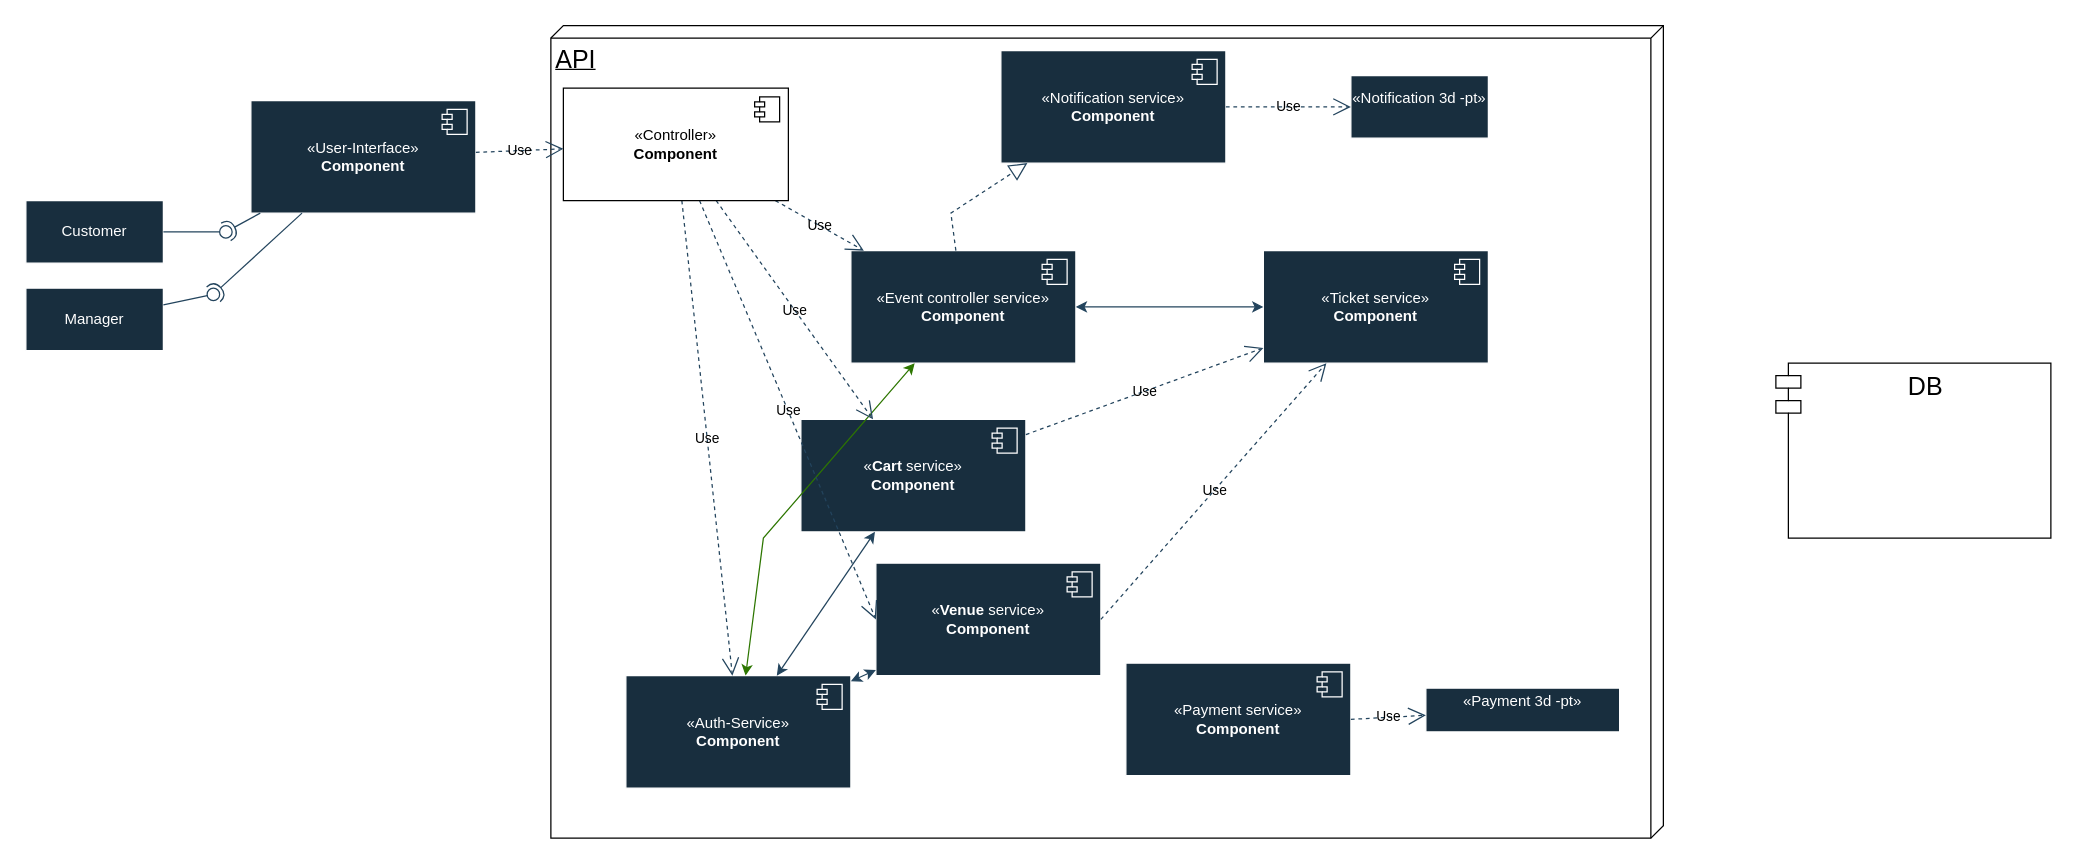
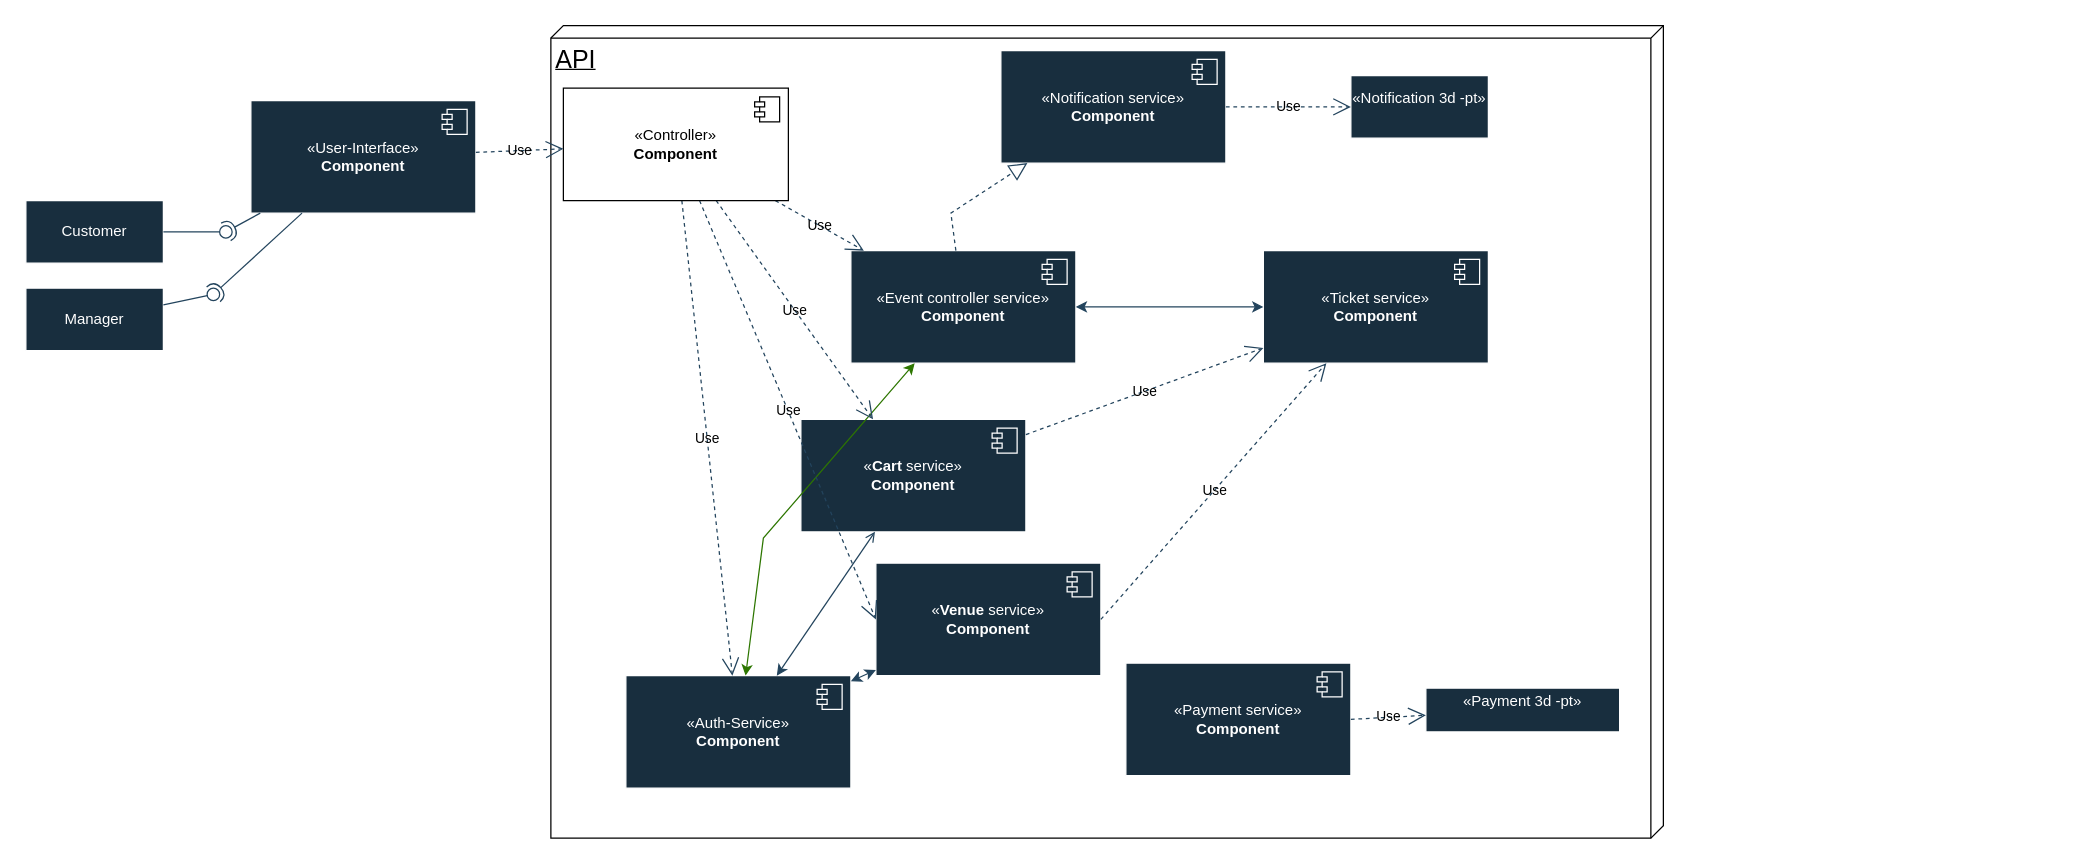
  <mxCell id="0" />
  <mxCell id="1" parent="0" />
  <mxCell id="2" value="&lt;font style=&quot;font-size: 20px;&quot;&gt;API&lt;/font&gt;" style="verticalAlign=top;align=left;spacingTop=8;spacingLeft=2;spacingRight=12;shape=cube;size=10;direction=south;fontStyle=4;html=1;whiteSpace=wrap;" parent="1" vertex="1"><mxGeometry x="440" y="20" width="890" height="650" as="geometry" /></mxCell>
  <mxCell id="3" value="«User-Interface»&lt;br&gt;&lt;b&gt;Component&lt;/b&gt;" style="html=1;dropTarget=0;whiteSpace=wrap;labelBackgroundColor=none;fillColor=#182E3E;strokeColor=#FFFFFF;fontColor=#FFFFFF;" parent="1" vertex="1"><mxGeometry x="200" y="80" width="180" height="90" as="geometry" /></mxCell>
  <mxCell id="4" value="" style="shape=module;jettyWidth=8;jettyHeight=4;labelBackgroundColor=none;fillColor=#182E3E;strokeColor=#FFFFFF;fontColor=#FFFFFF;" parent="3" vertex="1"><mxGeometry x="1" width="20" height="20" relative="1" as="geometry"><mxPoint x="-27" y="7" as="offset" /></mxGeometry></mxCell>
  <mxCell id="5" value="«Event controller service»&lt;br&gt;&lt;b&gt;Component&lt;/b&gt;" style="html=1;dropTarget=0;whiteSpace=wrap;labelBackgroundColor=none;fillColor=#182E3E;strokeColor=#FFFFFF;fontColor=#FFFFFF;" parent="1" vertex="1"><mxGeometry x="680" y="200" width="180" height="90" as="geometry" /></mxCell>
  <mxCell id="6" value="" style="shape=module;jettyWidth=8;jettyHeight=4;labelBackgroundColor=none;fillColor=#182E3E;strokeColor=#FFFFFF;fontColor=#FFFFFF;" parent="5" vertex="1"><mxGeometry x="1" width="20" height="20" relative="1" as="geometry"><mxPoint x="-27" y="7" as="offset" /></mxGeometry></mxCell>
  <mxCell id="7" value="Customer" style="html=1;whiteSpace=wrap;labelBackgroundColor=none;fillColor=#182E3E;strokeColor=#FFFFFF;fontColor=#FFFFFF;" parent="1" vertex="1"><mxGeometry x="20" y="160" width="110" height="50" as="geometry" /></mxCell>
  <mxCell id="8" value="«Notification&amp;nbsp;3d -pt»&lt;div&gt;&lt;br&gt;&lt;/div&gt;" style="html=1;whiteSpace=wrap;labelBackgroundColor=none;fillColor=#182E3E;strokeColor=#FFFFFF;fontColor=#FFFFFF;" parent="1" vertex="1"><mxGeometry x="1080" y="60" width="110" height="50" as="geometry" /></mxCell>
  <mxCell id="9" value="«&lt;strong data-sourcepos=&quot;5:1-5:9&quot;&gt;Venue&lt;/strong&gt;&amp;nbsp;service»&lt;br&gt;&lt;b&gt;Component&lt;/b&gt;" style="html=1;dropTarget=0;whiteSpace=wrap;labelBackgroundColor=none;fillColor=#182E3E;strokeColor=#FFFFFF;fontColor=#FFFFFF;" parent="1" vertex="1"><mxGeometry x="700" y="450" width="180" height="90" as="geometry" /></mxCell>
  <mxCell id="10" value="" style="shape=module;jettyWidth=8;jettyHeight=4;labelBackgroundColor=none;fillColor=#182E3E;strokeColor=#FFFFFF;fontColor=#FFFFFF;" parent="9" vertex="1"><mxGeometry x="1" width="20" height="20" relative="1" as="geometry"><mxPoint x="-27" y="7" as="offset" /></mxGeometry></mxCell>
  <mxCell id="11" value="«&lt;b&gt;Cart&amp;nbsp;&lt;/b&gt;service»&lt;br&gt;&lt;b&gt;Component&lt;/b&gt;" style="html=1;dropTarget=0;whiteSpace=wrap;labelBackgroundColor=none;fillColor=#182E3E;strokeColor=#FFFFFF;fontColor=#FFFFFF;" parent="1" vertex="1"><mxGeometry x="640" y="335" width="180" height="90" as="geometry" /></mxCell>
  <mxCell id="12" value="" style="shape=module;jettyWidth=8;jettyHeight=4;labelBackgroundColor=none;fillColor=#182E3E;strokeColor=#FFFFFF;fontColor=#FFFFFF;" parent="11" vertex="1"><mxGeometry x="1" width="20" height="20" relative="1" as="geometry"><mxPoint x="-27" y="7" as="offset" /></mxGeometry></mxCell>
  <mxCell id="13" value="«Payment 3d -pt»&lt;div&gt;&lt;br/&gt;&lt;/div&gt;" style="html=1;whiteSpace=wrap;labelBackgroundColor=none;fillColor=#182E3E;strokeColor=#FFFFFF;fontColor=#FFFFFF;" parent="1" vertex="1"><mxGeometry x="1140" y="550" width="155" height="35" as="geometry" /></mxCell>
  <mxCell id="14" value="«Payment service»&lt;br&gt;&lt;b&gt;Component&lt;/b&gt;" style="html=1;dropTarget=0;whiteSpace=wrap;labelBackgroundColor=none;fillColor=#182E3E;strokeColor=#FFFFFF;fontColor=#FFFFFF;" parent="1" vertex="1"><mxGeometry x="900" y="530" width="180" height="90" as="geometry" /></mxCell>
  <mxCell id="15" value="" style="shape=module;jettyWidth=8;jettyHeight=4;labelBackgroundColor=none;fillColor=#182E3E;strokeColor=#FFFFFF;fontColor=#FFFFFF;" parent="14" vertex="1"><mxGeometry x="1" width="20" height="20" relative="1" as="geometry"><mxPoint x="-27" y="7" as="offset" /></mxGeometry></mxCell>
  <mxCell id="16" value="" style="rounded=0;orthogonalLoop=1;jettySize=auto;html=1;endArrow=halfCircle;endFill=0;endSize=6;strokeWidth=1;sketch=0;labelBackgroundColor=none;strokeColor=#23445D;fontColor=default;" parent="1" source="3" target="18" edge="1"><mxGeometry relative="1" as="geometry"><mxPoint x="200" y="195" as="sourcePoint" /></mxGeometry></mxCell>
  <mxCell id="17" value="" style="rounded=0;orthogonalLoop=1;jettySize=auto;html=1;endArrow=oval;endFill=0;sketch=0;sourcePerimeterSpacing=0;targetPerimeterSpacing=0;endSize=10;labelBackgroundColor=none;strokeColor=#23445D;fontColor=default;" parent="1" source="7" target="18" edge="1"><mxGeometry relative="1" as="geometry"><mxPoint x="160" y="195" as="sourcePoint" /></mxGeometry></mxCell>
  <mxCell id="18" value="" style="ellipse;whiteSpace=wrap;html=1;align=center;aspect=fixed;fillColor=none;strokeColor=none;resizable=0;perimeter=centerPerimeter;rotatable=0;allowArrows=0;points=[];outlineConnect=1;labelBackgroundColor=none;fontColor=#FFFFFF;" parent="1" vertex="1"><mxGeometry x="175" y="180" width="10" height="10" as="geometry" /></mxCell>
  <mxCell id="19" value="Manager" style="html=1;whiteSpace=wrap;labelBackgroundColor=none;fillColor=#182E3E;strokeColor=#FFFFFF;fontColor=#FFFFFF;" parent="1" vertex="1"><mxGeometry x="20" y="230" width="110" height="50" as="geometry" /></mxCell>
  <mxCell id="20" value="" style="rounded=0;orthogonalLoop=1;jettySize=auto;html=1;endArrow=halfCircle;endFill=0;endSize=6;strokeWidth=1;sketch=0;labelBackgroundColor=none;strokeColor=#23445D;fontColor=default;" parent="1" source="3" target="22" edge="1"><mxGeometry relative="1" as="geometry"><mxPoint x="210" y="255" as="sourcePoint" /></mxGeometry></mxCell>
  <mxCell id="21" value="" style="rounded=0;orthogonalLoop=1;jettySize=auto;html=1;endArrow=oval;endFill=0;sketch=0;sourcePerimeterSpacing=0;targetPerimeterSpacing=0;endSize=10;labelBackgroundColor=none;strokeColor=#23445D;fontColor=default;" parent="1" source="19" target="22" edge="1"><mxGeometry relative="1" as="geometry"><mxPoint x="170" y="255" as="sourcePoint" /></mxGeometry></mxCell>
  <mxCell id="22" value="" style="ellipse;whiteSpace=wrap;html=1;align=center;aspect=fixed;fillColor=none;strokeColor=none;resizable=0;perimeter=centerPerimeter;rotatable=0;allowArrows=0;points=[];outlineConnect=1;labelBackgroundColor=none;fontColor=#FFFFFF;" parent="1" vertex="1"><mxGeometry x="165" y="230" width="10" height="10" as="geometry" /></mxCell>
  <mxCell id="23" value="«Auth-Service»&lt;br&gt;&lt;b&gt;Component&lt;/b&gt;" style="html=1;dropTarget=0;whiteSpace=wrap;labelBackgroundColor=none;fillColor=#182E3E;strokeColor=#FFFFFF;fontColor=#FFFFFF;" parent="1" vertex="1"><mxGeometry x="500" y="540" width="180" height="90" as="geometry" /></mxCell>
  <mxCell id="24" value="" style="shape=module;jettyWidth=8;jettyHeight=4;labelBackgroundColor=none;fillColor=#182E3E;strokeColor=#FFFFFF;fontColor=#FFFFFF;" parent="23" vertex="1"><mxGeometry x="1" width="20" height="20" relative="1" as="geometry"><mxPoint x="-27" y="7" as="offset" /></mxGeometry></mxCell>
  <mxCell id="25" value="" style="endArrow=classic;startArrow=classic;html=1;rounded=0;labelBackgroundColor=none;strokeColor=#2D7600;fontColor=default;fillColor=#60a917;" parent="1" source="23" target="5" edge="1"><mxGeometry width="50" height="50" relative="1" as="geometry"><mxPoint x="600" y="460" as="sourcePoint" /><mxPoint x="600" y="320" as="targetPoint" /><Array as="points"><mxPoint x="610" y="430" /></Array></mxGeometry></mxCell>
  <mxCell id="26" value="Use" style="endArrow=open;endSize=12;dashed=1;html=1;rounded=0;labelBackgroundColor=none;strokeColor=#23445D;fontColor=default;" parent="1" source="43" target="23" edge="1"><mxGeometry width="160" relative="1" as="geometry"><mxPoint x="260" y="390" as="sourcePoint" /><mxPoint x="420" y="390" as="targetPoint" /></mxGeometry></mxCell>
  <mxCell id="27" value="Use" style="endArrow=open;endSize=12;dashed=1;html=1;rounded=0;labelBackgroundColor=none;strokeColor=#23445D;fontColor=default;" parent="1" source="43" target="5" edge="1"><mxGeometry width="160" relative="1" as="geometry"><mxPoint x="420" y="160" as="sourcePoint" /><mxPoint x="525" y="120" as="targetPoint" /></mxGeometry></mxCell>
  <mxCell id="28" value="«Ticket service»&lt;br&gt;&lt;b&gt;Component&lt;/b&gt;" style="html=1;dropTarget=0;whiteSpace=wrap;labelBackgroundColor=none;fillColor=#182E3E;strokeColor=#FFFFFF;fontColor=#FFFFFF;" parent="1" vertex="1"><mxGeometry x="1010" y="200" width="180" height="90" as="geometry" /></mxCell>
  <mxCell id="29" value="" style="shape=module;jettyWidth=8;jettyHeight=4;labelBackgroundColor=none;fillColor=#182E3E;strokeColor=#FFFFFF;fontColor=#FFFFFF;" parent="28" vertex="1"><mxGeometry x="1" width="20" height="20" relative="1" as="geometry"><mxPoint x="-27" y="7" as="offset" /></mxGeometry></mxCell>
  <mxCell id="30" value="" style="endArrow=classic;startArrow=classic;html=1;rounded=0;labelBackgroundColor=none;strokeColor=#23445D;fontColor=default;" parent="1" source="5" target="28" edge="1"><mxGeometry width="50" height="50" relative="1" as="geometry"><mxPoint x="840" y="350" as="sourcePoint" /><mxPoint x="840" y="430" as="targetPoint" /></mxGeometry></mxCell>
  <mxCell id="31" value="Use" style="endArrow=open;endSize=12;dashed=1;html=1;rounded=0;labelBackgroundColor=none;strokeColor=#23445D;fontColor=default;" parent="1" source="43" target="11" edge="1"><mxGeometry width="160" relative="1" as="geometry"><mxPoint x="390" y="390" as="sourcePoint" /><mxPoint x="495" y="412" as="targetPoint" /></mxGeometry></mxCell>
  <mxCell id="32" value="Use" style="endArrow=open;endSize=12;dashed=1;html=1;rounded=0;labelBackgroundColor=none;strokeColor=#23445D;fontColor=default;" parent="1" source="11" target="28" edge="1"><mxGeometry width="160" relative="1" as="geometry"><mxPoint x="1000" y="450" as="sourcePoint" /><mxPoint x="1182" y="600" as="targetPoint" /></mxGeometry></mxCell>
  <mxCell id="33" value="«Notification service»&lt;br&gt;&lt;b&gt;Component&lt;/b&gt;" style="html=1;dropTarget=0;whiteSpace=wrap;labelBackgroundColor=none;fillColor=#182E3E;strokeColor=#FFFFFF;fontColor=#FFFFFF;" parent="1" vertex="1"><mxGeometry x="800" y="40" width="180" height="90" as="geometry" /></mxCell>
  <mxCell id="34" value="" style="shape=module;jettyWidth=8;jettyHeight=4;labelBackgroundColor=none;fillColor=#182E3E;strokeColor=#FFFFFF;fontColor=#FFFFFF;" parent="33" vertex="1"><mxGeometry x="1" width="20" height="20" relative="1" as="geometry"><mxPoint x="-27" y="7" as="offset" /></mxGeometry></mxCell>
  <mxCell id="35" value="" style="endArrow=block;dashed=1;endFill=0;endSize=12;html=1;rounded=0;labelBackgroundColor=none;strokeColor=#23445D;fontColor=default;" parent="1" source="5" target="33" edge="1"><mxGeometry width="160" relative="1" as="geometry"><mxPoint x="870" y="450" as="sourcePoint" /><mxPoint x="880" y="180" as="targetPoint" /><Array as="points"><mxPoint x="760" y="170" /></Array></mxGeometry></mxCell>
  <mxCell id="36" value="Use" style="endArrow=open;endSize=12;dashed=1;html=1;rounded=0;labelBackgroundColor=none;strokeColor=#23445D;fontColor=default;" parent="1" source="33" target="8" edge="1"><mxGeometry width="160" relative="1" as="geometry"><mxPoint x="1090" y="200" as="sourcePoint" /><mxPoint x="1225" y="110" as="targetPoint" /></mxGeometry></mxCell>
  <mxCell id="37" value="Use" style="endArrow=open;endSize=12;dashed=1;html=1;rounded=0;exitX=1;exitY=0.5;exitDx=0;exitDy=0;labelBackgroundColor=none;strokeColor=#23445D;fontColor=default;" parent="1" source="9" target="28" edge="1"><mxGeometry width="160" relative="1" as="geometry"><mxPoint x="719.999" y="510" as="sourcePoint" /><mxPoint x="915.16" y="400" as="targetPoint" /></mxGeometry></mxCell>
  <mxCell id="38" value="Use" style="endArrow=open;endSize=12;dashed=1;html=1;rounded=0;entryX=0;entryY=0.5;entryDx=0;entryDy=0;labelBackgroundColor=none;strokeColor=#23445D;fontColor=default;" parent="1" source="43" target="9" edge="1"><mxGeometry width="160" relative="1" as="geometry"><mxPoint x="260" y="530" as="sourcePoint" /><mxPoint x="413" y="275" as="targetPoint" /></mxGeometry></mxCell>
  <mxCell id="39" value="Use" style="endArrow=open;endSize=12;dashed=1;html=1;rounded=0;exitX=1;exitY=0.5;exitDx=0;exitDy=0;labelBackgroundColor=none;strokeColor=#23445D;fontColor=default;" parent="1" source="14" target="13" edge="1"><mxGeometry width="160" relative="1" as="geometry"><mxPoint x="990" y="95" as="sourcePoint" /><mxPoint x="1060" y="95" as="targetPoint" /></mxGeometry></mxCell>
- <mxCell id="40" value="" style="endArrow=classic;startArrow=classic;html=1;rounded=0;labelBackgroundColor=none;strokeColor=#23445D;fontColor=default;" parent="1" source="23" target="11" edge="1"><mxGeometry width="50" height="50" relative="1" as="geometry"><mxPoint x="372" y="610" as="sourcePoint" /><mxPoint x="550" y="410" as="targetPoint" /></mxGeometry></mxCell>
+ <mxCell id="40" value="" style="endArrow=open;startArrow=classic;html=1;rounded=0;labelBackgroundColor=none;strokeColor=#23445D;fontColor=default;" parent="1" source="23" target="11" edge="1"><mxGeometry width="50" height="50" relative="1" as="geometry"><mxPoint x="372" y="610" as="sourcePoint" /><mxPoint x="550" y="410" as="targetPoint" /></mxGeometry></mxCell>
  <mxCell id="41" value="" style="endArrow=classic;startArrow=classic;html=1;rounded=0;labelBackgroundColor=none;strokeColor=#23445D;fontColor=default;" parent="1" source="23" target="9" edge="1"><mxGeometry width="50" height="50" relative="1" as="geometry"><mxPoint x="360" y="585" as="sourcePoint" /><mxPoint x="594" y="425" as="targetPoint" /></mxGeometry></mxCell>
- <mxCell id="42" value="&lt;font style=&quot;font-size: 20px;&quot;&gt;DB&lt;/font&gt;" style="shape=module;align=left;spacingLeft=20;align=center;verticalAlign=top;whiteSpace=wrap;html=1;" parent="1" vertex="1"><mxGeometry x="1420" y="290" width="220" height="140" as="geometry" /></mxCell>
  <mxCell id="43" value="«Controller»&lt;br&gt;&lt;b&gt;Component&lt;/b&gt;" style="html=1;dropTarget=0;whiteSpace=wrap;" vertex="1" parent="1"><mxGeometry x="450" y="70" width="180" height="90" as="geometry" /></mxCell>
  <mxCell id="44" value="" style="shape=module;jettyWidth=8;jettyHeight=4;" vertex="1" parent="43"><mxGeometry x="1" width="20" height="20" relative="1" as="geometry"><mxPoint x="-27" y="7" as="offset" /></mxGeometry></mxCell>
  <mxCell id="45" value="Use" style="endArrow=open;endSize=12;dashed=1;html=1;rounded=0;labelBackgroundColor=none;strokeColor=#23445D;fontColor=default;" edge="1" parent="1" source="3" target="43"><mxGeometry width="160" relative="1" as="geometry"><mxPoint x="555" y="170" as="sourcePoint" /><mxPoint x="595" y="550" as="targetPoint" /></mxGeometry></mxCell>
